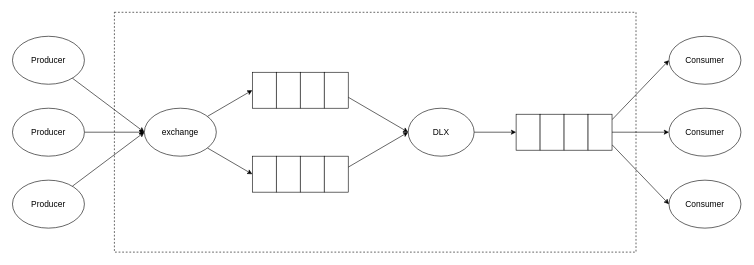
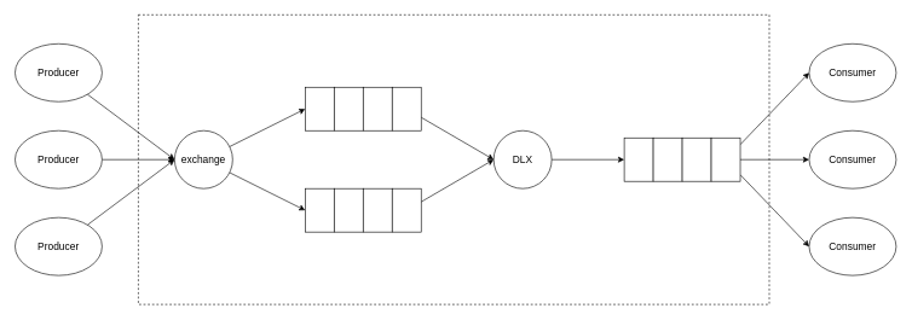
  <mxCell id="0" />
  <mxCell id="1" parent="0" />
  <mxCell id="2" value="" style="rounded=0;whiteSpace=wrap;html=1;dashed=1;" vertex="1" parent="1"><mxGeometry x="190" y="20" width="870" height="400" as="geometry" /></mxCell>
  <mxCell id="3" style="edgeStyle=none;rounded=0;orthogonalLoop=1;jettySize=auto;html=1;entryX=0;entryY=0.5;entryDx=0;entryDy=0;" edge="1" parent="1" source="4" target="11"><mxGeometry relative="1" as="geometry" /></mxCell>
  <mxCell id="4" value="&lt;font style=&quot;font-size: 14px&quot;&gt;Producer&lt;/font&gt;" style="ellipse;whiteSpace=wrap;html=1;" vertex="1" parent="1"><mxGeometry x="20" y="60" width="120" height="80" as="geometry" /></mxCell>
  <mxCell id="5" style="edgeStyle=none;rounded=0;orthogonalLoop=1;jettySize=auto;html=1;entryX=0;entryY=0.5;entryDx=0;entryDy=0;" edge="1" parent="1" source="6" target="11"><mxGeometry relative="1" as="geometry" /></mxCell>
  <mxCell id="6" value="&lt;font style=&quot;font-size: 14px&quot;&gt;Producer&lt;/font&gt;" style="ellipse;whiteSpace=wrap;html=1;" vertex="1" parent="1"><mxGeometry x="20" y="180" width="120" height="80" as="geometry" /></mxCell>
  <mxCell id="7" style="edgeStyle=none;rounded=0;orthogonalLoop=1;jettySize=auto;html=1;entryX=0;entryY=0.5;entryDx=0;entryDy=0;" edge="1" parent="1" source="8" target="11"><mxGeometry relative="1" as="geometry" /></mxCell>
  <mxCell id="8" value="&lt;font style=&quot;font-size: 14px&quot;&gt;Producer&lt;/font&gt;" style="ellipse;whiteSpace=wrap;html=1;" vertex="1" parent="1"><mxGeometry x="20" y="300" width="120" height="80" as="geometry" /></mxCell>
  <mxCell id="9" style="edgeStyle=none;rounded=0;orthogonalLoop=1;jettySize=auto;html=1;entryX=0;entryY=0.5;entryDx=0;entryDy=0;" edge="1" parent="1" source="11" target="12"><mxGeometry relative="1" as="geometry" /></mxCell>
  <mxCell id="10" style="edgeStyle=none;rounded=0;orthogonalLoop=1;jettySize=auto;html=1;entryX=0;entryY=0.5;entryDx=0;entryDy=0;" edge="1" parent="1" source="11" target="17"><mxGeometry relative="1" as="geometry" /></mxCell>
- <mxCell id="11" value="&lt;font style=&quot;font-size: 14px&quot;&gt;exchange&lt;/font&gt;" style="ellipse;whiteSpace=wrap;html=1;aspect=fixed;" vertex="1" parent="1"><mxGeometry x="240" y="180" width="120" height="80" as="geometry" /></mxCell>
+ <mxCell id="11" value="&lt;font style=&quot;font-size: 14px&quot;&gt;exchange&lt;/font&gt;" style="ellipse;whiteSpace=wrap;html=1;aspect=fixed;" vertex="1" parent="1"><mxGeometry x="240" y="180" width="80" height="80" as="geometry" /></mxCell>
  <mxCell id="12" value="" style="rounded=0;whiteSpace=wrap;html=1;" vertex="1" parent="1"><mxGeometry x="420" y="120" width="40" height="60" as="geometry" /></mxCell>
  <mxCell id="13" value="" style="rounded=0;whiteSpace=wrap;html=1;" vertex="1" parent="1"><mxGeometry x="460" y="120" width="40" height="60" as="geometry" /></mxCell>
  <mxCell id="14" value="" style="rounded=0;whiteSpace=wrap;html=1;" vertex="1" parent="1"><mxGeometry x="500" y="120" width="40" height="60" as="geometry" /></mxCell>
  <mxCell id="15" style="edgeStyle=none;rounded=0;orthogonalLoop=1;jettySize=auto;html=1;entryX=0;entryY=0.5;entryDx=0;entryDy=0;" edge="1" parent="1" source="16" target="23"><mxGeometry relative="1" as="geometry" /></mxCell>
  <mxCell id="16" value="" style="rounded=0;whiteSpace=wrap;html=1;" vertex="1" parent="1"><mxGeometry x="540" y="120" width="40" height="60" as="geometry" /></mxCell>
  <mxCell id="17" value="" style="rounded=0;whiteSpace=wrap;html=1;" vertex="1" parent="1"><mxGeometry x="420" y="260" width="40" height="60" as="geometry" /></mxCell>
  <mxCell id="18" value="" style="rounded=0;whiteSpace=wrap;html=1;" vertex="1" parent="1"><mxGeometry x="460" y="260" width="40" height="60" as="geometry" /></mxCell>
  <mxCell id="19" value="" style="rounded=0;whiteSpace=wrap;html=1;" vertex="1" parent="1"><mxGeometry x="500" y="260" width="40" height="60" as="geometry" /></mxCell>
  <mxCell id="20" style="edgeStyle=none;rounded=0;orthogonalLoop=1;jettySize=auto;html=1;entryX=0;entryY=0.5;entryDx=0;entryDy=0;" edge="1" parent="1" source="21" target="23"><mxGeometry relative="1" as="geometry" /></mxCell>
  <mxCell id="21" value="" style="rounded=0;whiteSpace=wrap;html=1;" vertex="1" parent="1"><mxGeometry x="540" y="260" width="40" height="60" as="geometry" /></mxCell>
  <mxCell id="22" style="edgeStyle=none;rounded=0;orthogonalLoop=1;jettySize=auto;html=1;entryX=0;entryY=0.5;entryDx=0;entryDy=0;" edge="1" parent="1" source="23" target="24"><mxGeometry relative="1" as="geometry" /></mxCell>
- <mxCell id="23" value="&lt;font style=&quot;font-size: 14px&quot;&gt;DLX&lt;/font&gt;" style="ellipse;whiteSpace=wrap;html=1;aspect=fixed;" vertex="1" parent="1"><mxGeometry x="680" y="180" width="110" height="80" as="geometry" /></mxCell>
+ <mxCell id="23" value="&lt;font style=&quot;font-size: 14px&quot;&gt;DLX&lt;/font&gt;" style="ellipse;whiteSpace=wrap;html=1;aspect=fixed;" vertex="1" parent="1"><mxGeometry x="680" y="180" width="80" height="80" as="geometry" /></mxCell>
  <mxCell id="24" value="" style="rounded=0;whiteSpace=wrap;html=1;" vertex="1" parent="1"><mxGeometry x="860" y="190" width="40" height="60" as="geometry" /></mxCell>
  <mxCell id="25" value="" style="rounded=0;whiteSpace=wrap;html=1;" vertex="1" parent="1"><mxGeometry x="900" y="190" width="40" height="60" as="geometry" /></mxCell>
  <mxCell id="26" value="" style="rounded=0;whiteSpace=wrap;html=1;" vertex="1" parent="1"><mxGeometry x="940" y="190" width="40" height="60" as="geometry" /></mxCell>
  <mxCell id="27" style="edgeStyle=none;rounded=0;orthogonalLoop=1;jettySize=auto;html=1;entryX=0;entryY=0.5;entryDx=0;entryDy=0;" edge="1" parent="1" source="30" target="31"><mxGeometry relative="1" as="geometry" /></mxCell>
  <mxCell id="28" style="edgeStyle=none;rounded=0;orthogonalLoop=1;jettySize=auto;html=1;entryX=0;entryY=0.5;entryDx=0;entryDy=0;" edge="1" parent="1" source="30" target="32"><mxGeometry relative="1" as="geometry" /></mxCell>
  <mxCell id="29" style="edgeStyle=none;rounded=0;orthogonalLoop=1;jettySize=auto;html=1;entryX=0;entryY=0.5;entryDx=0;entryDy=0;" edge="1" parent="1" source="30" target="33"><mxGeometry relative="1" as="geometry" /></mxCell>
  <mxCell id="30" value="" style="rounded=0;whiteSpace=wrap;html=1;" vertex="1" parent="1"><mxGeometry x="980" y="190" width="40" height="60" as="geometry" /></mxCell>
  <mxCell id="31" value="&lt;font style=&quot;font-size: 14px&quot;&gt;Consumer&lt;/font&gt;" style="ellipse;whiteSpace=wrap;html=1;" vertex="1" parent="1"><mxGeometry x="1115" y="60" width="120" height="80" as="geometry" /></mxCell>
  <mxCell id="32" value="&lt;span style=&quot;font-size: 14px&quot;&gt;Consumer&lt;/span&gt;" style="ellipse;whiteSpace=wrap;html=1;" vertex="1" parent="1"><mxGeometry x="1115" y="180" width="120" height="80" as="geometry" /></mxCell>
  <mxCell id="33" value="&lt;span style=&quot;font-size: 14px&quot;&gt;Consumer&lt;/span&gt;" style="ellipse;whiteSpace=wrap;html=1;" vertex="1" parent="1"><mxGeometry x="1115" y="300" width="120" height="80" as="geometry" /></mxCell>
